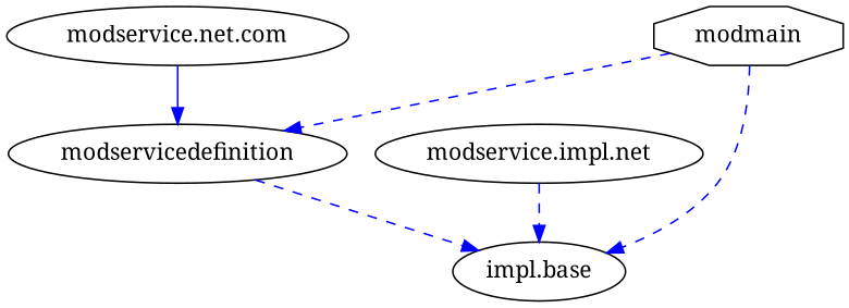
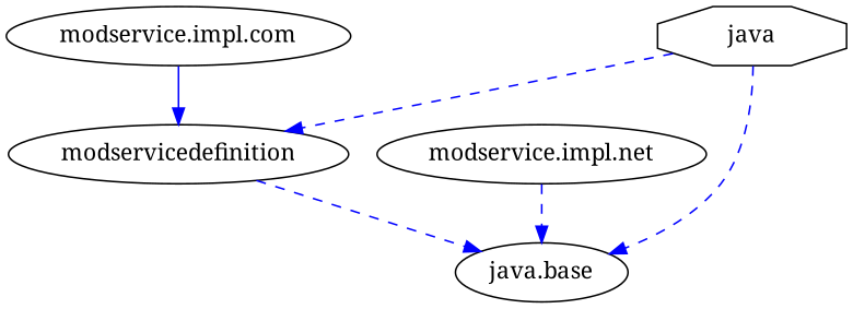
  digraph {
    fontname="Noto Serif"
    node [fontname="Noto Serif" shape=ellipse]
    edge [color="#0000ff" fontcolor="#0000ff" fontname="Noto Serif" weight=16 style=dashed]
-   n1 [label="modservice.net.com"]
+   n1 [label="modservice.impl.com"]
    n2 [label=modservicedefinition]
-   n3 [label="impl.base"]
+   n3 [label="java.base"]
    n4 [label="modservice.impl.net"]
-   n5 [label=modmain shape=octagon]
+   n5 [label=java shape=octagon]
    n1 -> n2 [weight=8 style=""]
    n2 -> n3
    n4 -> n3
    n5 -> n2 [weight=8]
    n5 -> n3
  }
